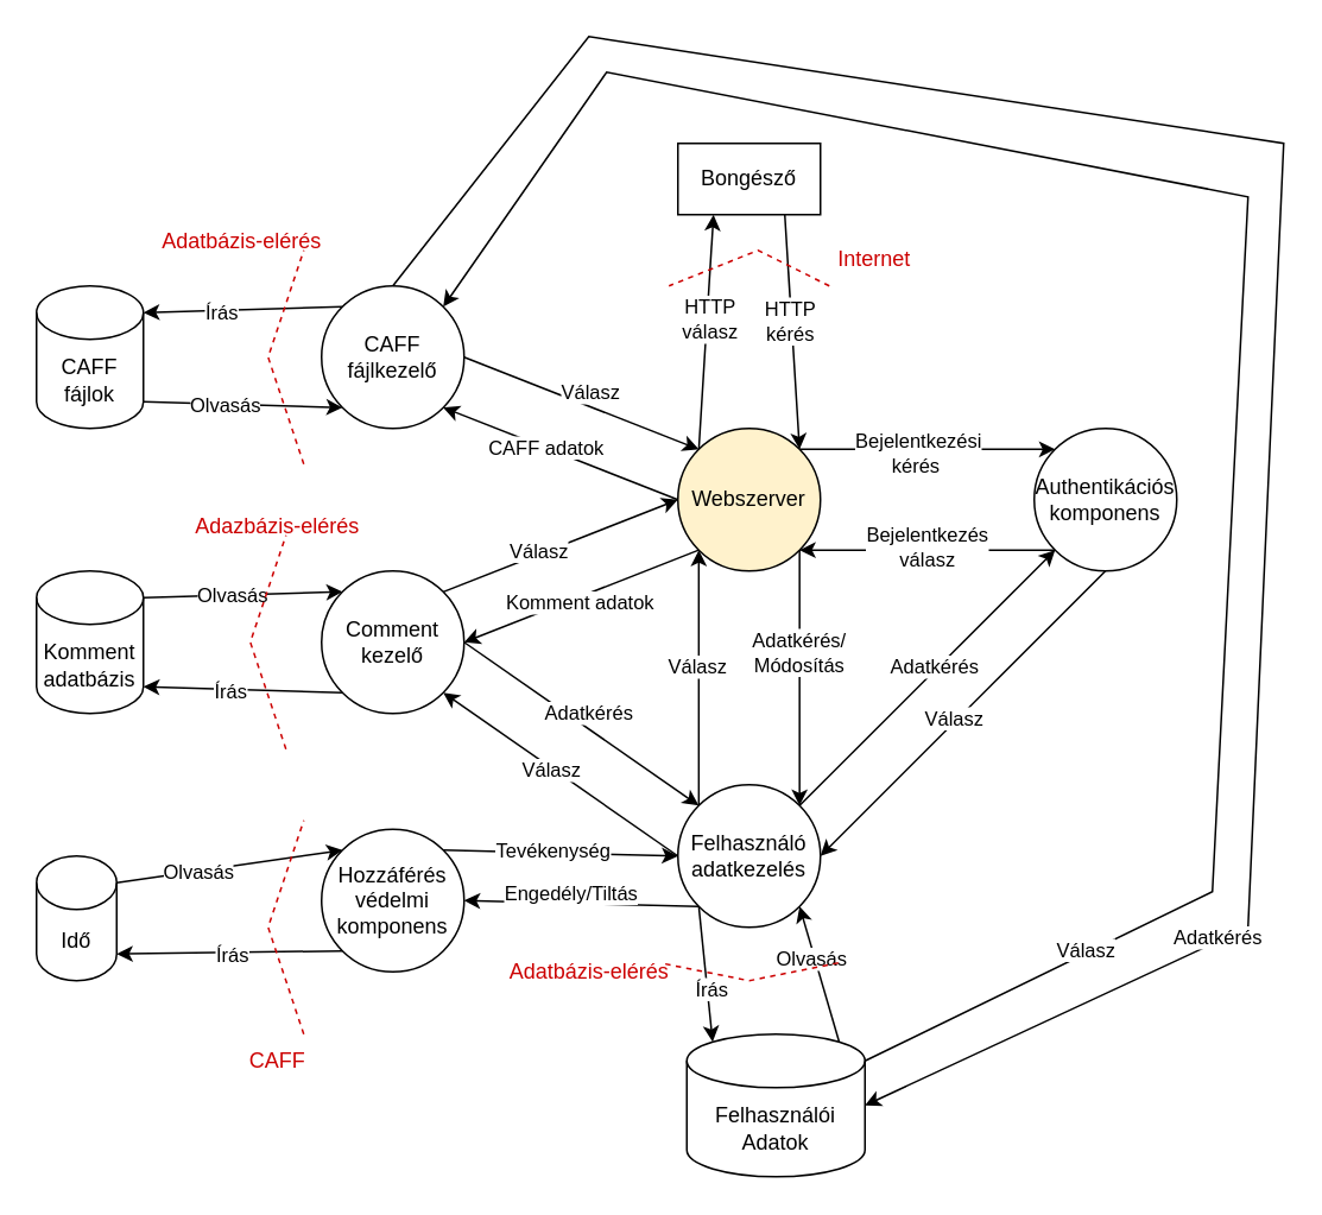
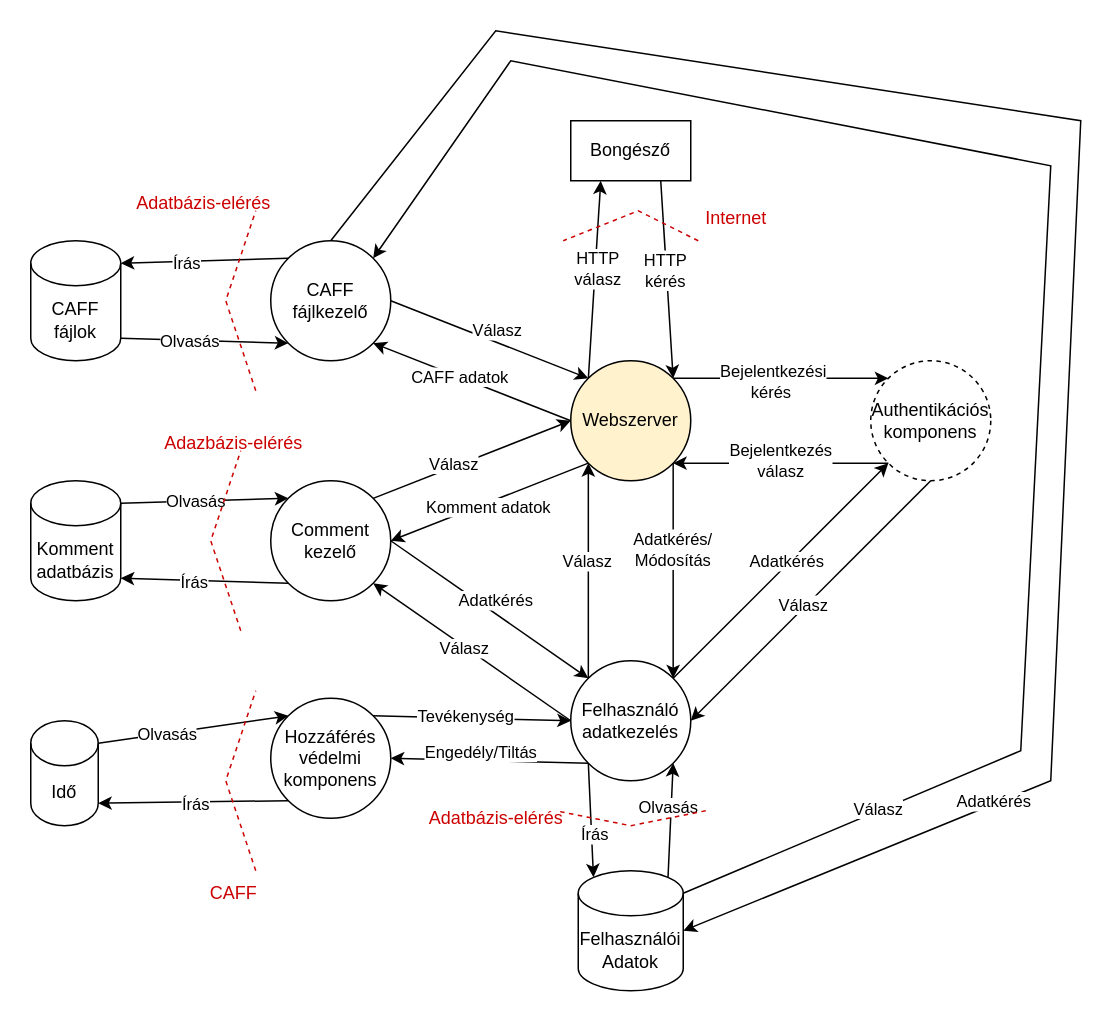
  <mxCell id="0" />
  <mxCell id="1" parent="0" />
  <mxCell id="2" value="Felhasználó adatkezelés" style="ellipse;whiteSpace=wrap;html=1;aspect=fixed;" parent="1" vertex="1"><mxGeometry x="380" y="440" width="80" height="80" as="geometry" /></mxCell>
  <mxCell id="3" value="Hozzáférés védelmi komponens" style="ellipse;whiteSpace=wrap;html=1;aspect=fixed;" parent="1" vertex="1"><mxGeometry x="180" y="465" width="80" height="80" as="geometry" /></mxCell>
  <mxCell id="4" value="Webszerver" style="ellipse;whiteSpace=wrap;html=1;aspect=fixed;fillColor=#fff2cc;" parent="1" vertex="1"><mxGeometry x="380" y="240" width="80" height="80" as="geometry" /></mxCell>
- <mxCell id="5" value="Authentikációs komponens" style="ellipse;whiteSpace=wrap;html=1;aspect=fixed;" parent="1" vertex="1"><mxGeometry x="580" y="240" width="80" height="80" as="geometry" /></mxCell>
+ <mxCell id="5" value="Authentikációs komponens" style="ellipse;whiteSpace=wrap;html=1;aspect=fixed;dashed=1;" parent="1" vertex="1"><mxGeometry x="580" y="240" width="80" height="80" as="geometry" /></mxCell>
  <mxCell id="6" value="CAFF fájlkezelő" style="ellipse;whiteSpace=wrap;html=1;aspect=fixed;" parent="1" vertex="1"><mxGeometry x="180" y="160" width="80" height="80" as="geometry" /></mxCell>
  <mxCell id="7" value="Comment&lt;br&gt;kezelő" style="ellipse;whiteSpace=wrap;html=1;aspect=fixed;" vertex="1" parent="1"><mxGeometry x="180" y="320" width="80" height="80" as="geometry" /></mxCell>
  <mxCell id="8" value="" style="endArrow=classic;html=1;rounded=0;exitX=1;exitY=0.5;exitDx=0;exitDy=0;entryX=0;entryY=0;entryDx=0;entryDy=0;" edge="1" parent="1" source="6" target="4"><mxGeometry width="50" height="50" relative="1" as="geometry"><mxPoint x="310" y="190" as="sourcePoint" /><mxPoint x="360" y="140" as="targetPoint" /></mxGeometry></mxCell>
  <mxCell id="9" value="Válasz" style="edgeLabel;html=1;align=center;verticalAlign=middle;resizable=0;points=[];" vertex="1" connectable="0" parent="8"><mxGeometry x="-0.26" y="-1" relative="1" as="geometry"><mxPoint x="22" as="offset" /></mxGeometry></mxCell>
  <mxCell id="10" value="" style="endArrow=classic;html=1;rounded=0;entryX=1;entryY=1;entryDx=0;entryDy=0;exitX=0;exitY=0.5;exitDx=0;exitDy=0;" edge="1" parent="1" source="4" target="6"><mxGeometry width="50" height="50" relative="1" as="geometry"><mxPoint x="290" y="340" as="sourcePoint" /><mxPoint x="340" y="290" as="targetPoint" /></mxGeometry></mxCell>
  <mxCell id="11" value="CAFF adatok" style="edgeLabel;html=1;align=center;verticalAlign=middle;resizable=0;points=[];" vertex="1" connectable="0" parent="10"><mxGeometry x="0.134" relative="1" as="geometry"><mxPoint as="offset" /></mxGeometry></mxCell>
  <mxCell id="12" value="" style="endArrow=classic;html=1;rounded=0;entryX=0;entryY=0.5;entryDx=0;entryDy=0;exitX=1;exitY=0;exitDx=0;exitDy=0;" edge="1" parent="1" source="7" target="4"><mxGeometry width="50" height="50" relative="1" as="geometry"><mxPoint x="310" y="360" as="sourcePoint" /><mxPoint x="360" y="310" as="targetPoint" /></mxGeometry></mxCell>
  <mxCell id="13" value="Válasz" style="edgeLabel;html=1;align=center;verticalAlign=middle;resizable=0;points=[];" vertex="1" connectable="0" parent="12"><mxGeometry x="-0.174" y="2" relative="1" as="geometry"><mxPoint as="offset" /></mxGeometry></mxCell>
  <mxCell id="14" value="" style="endArrow=classic;html=1;rounded=0;entryX=1;entryY=0.5;entryDx=0;entryDy=0;exitX=0;exitY=1;exitDx=0;exitDy=0;" edge="1" parent="1" source="4" target="7"><mxGeometry width="50" height="50" relative="1" as="geometry"><mxPoint x="280" y="380" as="sourcePoint" /><mxPoint x="330" y="330" as="targetPoint" /></mxGeometry></mxCell>
  <mxCell id="15" value="Komment adatok" style="edgeLabel;html=1;align=center;verticalAlign=middle;resizable=0;points=[];" vertex="1" connectable="0" parent="14"><mxGeometry x="0.116" relative="1" as="geometry"><mxPoint x="6" as="offset" /></mxGeometry></mxCell>
  <mxCell id="16" value="CAFF fájlok" style="shape=cylinder3;whiteSpace=wrap;html=1;boundedLbl=1;backgroundOutline=1;size=15;" vertex="1" parent="1"><mxGeometry x="20" y="160" width="60" height="80" as="geometry" /></mxCell>
  <mxCell id="17" value="Komment adatbázis" style="shape=cylinder3;whiteSpace=wrap;html=1;boundedLbl=1;backgroundOutline=1;size=15;" vertex="1" parent="1"><mxGeometry x="20" y="320" width="60" height="80" as="geometry" /></mxCell>
  <mxCell id="18" value="" style="endArrow=classic;html=1;rounded=0;exitX=0;exitY=0;exitDx=0;exitDy=0;entryX=1;entryY=0;entryDx=0;entryDy=15;entryPerimeter=0;" edge="1" parent="1" source="6" target="16"><mxGeometry width="50" height="50" relative="1" as="geometry"><mxPoint x="190" y="150" as="sourcePoint" /><mxPoint x="240" y="100" as="targetPoint" /></mxGeometry></mxCell>
  <mxCell id="19" value="Írás" style="edgeLabel;html=1;align=center;verticalAlign=middle;resizable=0;points=[];" vertex="1" connectable="0" parent="18"><mxGeometry x="0.216" y="1" relative="1" as="geometry"><mxPoint as="offset" /></mxGeometry></mxCell>
  <mxCell id="20" value="" style="endArrow=classic;html=1;rounded=0;entryX=0;entryY=1;entryDx=0;entryDy=0;exitX=1;exitY=1;exitDx=0;exitDy=-15;exitPerimeter=0;" edge="1" parent="1" source="16" target="6"><mxGeometry width="50" height="50" relative="1" as="geometry"><mxPoint x="90" y="270" as="sourcePoint" /><mxPoint x="140" y="220" as="targetPoint" /></mxGeometry></mxCell>
  <mxCell id="21" value="Olvasás" style="edgeLabel;html=1;align=center;verticalAlign=middle;resizable=0;points=[];" vertex="1" connectable="0" parent="20"><mxGeometry x="-0.175" relative="1" as="geometry"><mxPoint as="offset" /></mxGeometry></mxCell>
  <mxCell id="22" value="" style="endArrow=classic;html=1;rounded=0;entryX=0;entryY=0;entryDx=0;entryDy=0;exitX=1;exitY=0;exitDx=0;exitDy=15;exitPerimeter=0;" edge="1" parent="1" source="17" target="7"><mxGeometry width="50" height="50" relative="1" as="geometry"><mxPoint x="90" y="390" as="sourcePoint" /><mxPoint x="140" y="340" as="targetPoint" /></mxGeometry></mxCell>
  <mxCell id="23" value="Olvasás" style="edgeLabel;html=1;align=center;verticalAlign=middle;resizable=0;points=[];" vertex="1" connectable="0" parent="22"><mxGeometry x="-0.224" relative="1" as="geometry"><mxPoint x="7" as="offset" /></mxGeometry></mxCell>
  <mxCell id="24" value="" style="endArrow=classic;html=1;rounded=0;entryX=1;entryY=1;entryDx=0;entryDy=-15;entryPerimeter=0;exitX=0;exitY=1;exitDx=0;exitDy=0;" edge="1" parent="1" source="7" target="17"><mxGeometry width="50" height="50" relative="1" as="geometry"><mxPoint x="110" y="410" as="sourcePoint" /><mxPoint x="160" y="360" as="targetPoint" /></mxGeometry></mxCell>
  <mxCell id="25" value="Írás" style="edgeLabel;html=1;align=center;verticalAlign=middle;resizable=0;points=[];" vertex="1" connectable="0" parent="24"><mxGeometry x="0.133" y="1" relative="1" as="geometry"><mxPoint as="offset" /></mxGeometry></mxCell>
  <mxCell id="26" value="Bongésző" style="rounded=0;whiteSpace=wrap;html=1;" vertex="1" parent="1"><mxGeometry x="380" y="80" width="80" height="40" as="geometry" /></mxCell>
  <mxCell id="27" value="" style="endArrow=classic;html=1;rounded=0;entryX=0.25;entryY=1;entryDx=0;entryDy=0;exitX=0;exitY=0;exitDx=0;exitDy=0;" edge="1" parent="1" source="4" target="26"><mxGeometry width="50" height="50" relative="1" as="geometry"><mxPoint x="320" y="160" as="sourcePoint" /><mxPoint x="390" y="150" as="targetPoint" /></mxGeometry></mxCell>
  <mxCell id="28" value="HTTP&lt;br&gt;válasz" style="edgeLabel;html=1;align=center;verticalAlign=middle;resizable=0;points=[];" vertex="1" connectable="0" parent="27"><mxGeometry x="0.107" y="-1" relative="1" as="geometry"><mxPoint as="offset" /></mxGeometry></mxCell>
  <mxCell id="29" value="" style="endArrow=classic;html=1;rounded=0;exitX=0.75;exitY=1;exitDx=0;exitDy=0;entryX=1;entryY=0;entryDx=0;entryDy=0;" edge="1" parent="1" source="26" target="4"><mxGeometry width="50" height="50" relative="1" as="geometry"><mxPoint x="410" y="210" as="sourcePoint" /><mxPoint x="460" y="160" as="targetPoint" /></mxGeometry></mxCell>
  <mxCell id="30" value="HTTP&lt;br&gt;kérés" style="edgeLabel;html=1;align=center;verticalAlign=middle;resizable=0;points=[];" vertex="1" connectable="0" parent="29"><mxGeometry x="-0.3" relative="1" as="geometry"><mxPoint y="14" as="offset" /></mxGeometry></mxCell>
  <mxCell id="31" value="" style="endArrow=classic;html=1;rounded=0;entryX=0;entryY=0;entryDx=0;entryDy=0;exitX=1;exitY=0;exitDx=0;exitDy=0;" edge="1" parent="1" source="4" target="5"><mxGeometry width="50" height="50" relative="1" as="geometry"><mxPoint x="510" y="110" as="sourcePoint" /><mxPoint x="560" y="60" as="targetPoint" /></mxGeometry></mxCell>
  <mxCell id="32" value="Bejelentkezési&lt;br&gt;kérés&amp;nbsp;" style="edgeLabel;html=1;align=center;verticalAlign=middle;resizable=0;points=[];" vertex="1" connectable="0" parent="31"><mxGeometry x="-0.077" y="-2" relative="1" as="geometry"><mxPoint as="offset" /></mxGeometry></mxCell>
  <mxCell id="33" value="" style="endArrow=classic;html=1;rounded=0;entryX=1;entryY=1;entryDx=0;entryDy=0;exitX=0;exitY=1;exitDx=0;exitDy=0;" edge="1" parent="1" source="5" target="4"><mxGeometry width="50" height="50" relative="1" as="geometry"><mxPoint x="480" y="190" as="sourcePoint" /><mxPoint x="530" y="140" as="targetPoint" /></mxGeometry></mxCell>
  <mxCell id="34" value="Bejelentkezés&lt;br&gt;válasz" style="edgeLabel;html=1;align=center;verticalAlign=middle;resizable=0;points=[];" vertex="1" connectable="0" parent="33"><mxGeometry x="0.153" y="-2" relative="1" as="geometry"><mxPoint x="11" as="offset" /></mxGeometry></mxCell>
  <mxCell id="35" value="" style="endArrow=classic;html=1;rounded=0;entryX=0;entryY=0;entryDx=0;entryDy=0;exitX=1;exitY=0.5;exitDx=0;exitDy=0;" edge="1" parent="1" source="7" target="2"><mxGeometry width="50" height="50" relative="1" as="geometry"><mxPoint x="320" y="440" as="sourcePoint" /><mxPoint x="370" y="390" as="targetPoint" /></mxGeometry></mxCell>
  <mxCell id="36" value="Adatkérés" style="edgeLabel;html=1;align=center;verticalAlign=middle;resizable=0;points=[];" vertex="1" connectable="0" parent="35"><mxGeometry x="-0.114" y="1" relative="1" as="geometry"><mxPoint x="11" as="offset" /></mxGeometry></mxCell>
  <mxCell id="37" value="" style="endArrow=classic;html=1;rounded=0;entryX=1;entryY=1;entryDx=0;entryDy=0;exitX=0;exitY=0.5;exitDx=0;exitDy=0;" edge="1" parent="1" source="2" target="7"><mxGeometry width="50" height="50" relative="1" as="geometry"><mxPoint x="290" y="520" as="sourcePoint" /><mxPoint x="340" y="470" as="targetPoint" /></mxGeometry></mxCell>
  <mxCell id="38" value="Válasz" style="edgeLabel;html=1;align=center;verticalAlign=middle;resizable=0;points=[];" vertex="1" connectable="0" parent="37"><mxGeometry x="0.081" y="1" relative="1" as="geometry"><mxPoint as="offset" /></mxGeometry></mxCell>
  <mxCell id="39" value="" style="endArrow=classic;html=1;rounded=0;entryX=0;entryY=1;entryDx=0;entryDy=0;exitX=0;exitY=0;exitDx=0;exitDy=0;" edge="1" parent="1" source="2" target="4"><mxGeometry width="50" height="50" relative="1" as="geometry"><mxPoint x="470" y="440" as="sourcePoint" /><mxPoint x="520" y="390" as="targetPoint" /></mxGeometry></mxCell>
  <mxCell id="40" value="Válasz" style="edgeLabel;html=1;align=center;verticalAlign=middle;resizable=0;points=[];" vertex="1" connectable="0" parent="39"><mxGeometry x="0.094" y="1" relative="1" as="geometry"><mxPoint as="offset" /></mxGeometry></mxCell>
  <mxCell id="41" value="" style="endArrow=classic;html=1;rounded=0;entryX=1;entryY=0;entryDx=0;entryDy=0;exitX=1;exitY=1;exitDx=0;exitDy=0;" edge="1" parent="1" source="4" target="2"><mxGeometry width="50" height="50" relative="1" as="geometry"><mxPoint x="360" y="400" as="sourcePoint" /><mxPoint x="410" y="350" as="targetPoint" /></mxGeometry></mxCell>
  <mxCell id="42" value="Adatkérés/&lt;br&gt;Módosítás" style="edgeLabel;html=1;align=center;verticalAlign=middle;resizable=0;points=[];" vertex="1" connectable="0" parent="41"><mxGeometry x="-0.202" y="-1" relative="1" as="geometry"><mxPoint as="offset" /></mxGeometry></mxCell>
  <mxCell id="43" value="" style="endArrow=classic;html=1;rounded=0;entryX=0;entryY=1;entryDx=0;entryDy=0;exitX=1;exitY=0;exitDx=0;exitDy=0;" edge="1" parent="1" source="2" target="5"><mxGeometry width="50" height="50" relative="1" as="geometry"><mxPoint x="530" y="420" as="sourcePoint" /><mxPoint x="580" y="370" as="targetPoint" /></mxGeometry></mxCell>
  <mxCell id="44" value="Adatkérés" style="edgeLabel;html=1;align=center;verticalAlign=middle;resizable=0;points=[];" vertex="1" connectable="0" parent="43"><mxGeometry x="0.062" y="2" relative="1" as="geometry"><mxPoint as="offset" /></mxGeometry></mxCell>
  <mxCell id="45" value="" style="endArrow=classic;html=1;rounded=0;exitX=0.5;exitY=1;exitDx=0;exitDy=0;entryX=1;entryY=0.5;entryDx=0;entryDy=0;" edge="1" parent="1" source="5" target="2"><mxGeometry width="50" height="50" relative="1" as="geometry"><mxPoint x="610" y="460" as="sourcePoint" /><mxPoint x="660" y="410" as="targetPoint" /></mxGeometry></mxCell>
  <mxCell id="46" value="Válasz" style="edgeLabel;html=1;align=center;verticalAlign=middle;resizable=0;points=[];" vertex="1" connectable="0" parent="45"><mxGeometry x="0.055" y="-2" relative="1" as="geometry"><mxPoint as="offset" /></mxGeometry></mxCell>
- <mxCell id="47" value="Felhasználói&lt;br&gt;Adatok" style="shape=cylinder3;whiteSpace=wrap;html=1;boundedLbl=1;backgroundOutline=1;size=15;" vertex="1" parent="1"><mxGeometry x="385" y="580" width="100" height="80" as="geometry" /></mxCell>
+ <mxCell id="47" value="Felhasználói&lt;br&gt;Adatok" style="shape=cylinder3;whiteSpace=wrap;html=1;boundedLbl=1;backgroundOutline=1;size=15;" vertex="1" parent="1"><mxGeometry x="385" y="580" width="70" height="80" as="geometry" /></mxCell>
  <mxCell id="48" value="" style="endArrow=classic;html=1;rounded=0;entryX=0.145;entryY=0;entryDx=0;entryDy=4.35;entryPerimeter=0;exitX=0;exitY=1;exitDx=0;exitDy=0;" edge="1" parent="1" source="2" target="47"><mxGeometry width="50" height="50" relative="1" as="geometry"><mxPoint x="240" y="670" as="sourcePoint" /><mxPoint x="290" y="620" as="targetPoint" /></mxGeometry></mxCell>
  <mxCell id="49" value="Írás" style="edgeLabel;html=1;align=center;verticalAlign=middle;resizable=0;points=[];" vertex="1" connectable="0" parent="48"><mxGeometry x="0.224" y="2" relative="1" as="geometry"><mxPoint as="offset" /></mxGeometry></mxCell>
  <mxCell id="50" value="" style="endArrow=classic;html=1;rounded=0;entryX=1;entryY=1;entryDx=0;entryDy=0;exitX=0.855;exitY=0;exitDx=0;exitDy=4.35;exitPerimeter=0;" edge="1" parent="1" source="47" target="2"><mxGeometry width="50" height="50" relative="1" as="geometry"><mxPoint x="510" y="580" as="sourcePoint" /><mxPoint x="560" y="530" as="targetPoint" /></mxGeometry></mxCell>
  <mxCell id="51" value="Olvasás" style="edgeLabel;html=1;align=center;verticalAlign=middle;resizable=0;points=[];" vertex="1" connectable="0" parent="50"><mxGeometry x="0.24" y="2" relative="1" as="geometry"><mxPoint as="offset" /></mxGeometry></mxCell>
  <mxCell id="52" value="" style="endArrow=classic;html=1;rounded=0;exitX=1;exitY=0;exitDx=0;exitDy=15;exitPerimeter=0;entryX=1;entryY=0;entryDx=0;entryDy=0;" edge="1" parent="1" source="47" target="6"><mxGeometry width="50" height="50" relative="1" as="geometry"><mxPoint x="160" y="670" as="sourcePoint" /><mxPoint x="210" y="620" as="targetPoint" /><Array as="points"><mxPoint x="680" y="500" /><mxPoint x="700" y="110" /><mxPoint x="340" y="40" /></Array></mxGeometry></mxCell>
  <mxCell id="53" value="Válasz" style="edgeLabel;html=1;align=center;verticalAlign=middle;resizable=0;points=[];" vertex="1" connectable="0" parent="52"><mxGeometry x="-0.757" y="2" relative="1" as="geometry"><mxPoint as="offset" /></mxGeometry></mxCell>
  <mxCell id="54" value="" style="endArrow=classic;html=1;rounded=0;entryX=1;entryY=0.5;entryDx=0;entryDy=0;entryPerimeter=0;exitX=0.5;exitY=0;exitDx=0;exitDy=0;" edge="1" parent="1" source="6" target="47"><mxGeometry width="50" height="50" relative="1" as="geometry"><mxPoint x="160" y="640" as="sourcePoint" /><mxPoint x="210" y="590" as="targetPoint" /><Array as="points"><mxPoint x="330" y="20" /><mxPoint x="720" y="80" /><mxPoint x="700" y="520" /></Array></mxGeometry></mxCell>
  <mxCell id="55" value="Adatkérés" style="edgeLabel;html=1;align=center;verticalAlign=middle;resizable=0;points=[];" vertex="1" connectable="0" parent="54"><mxGeometry x="0.65" y="-2" relative="1" as="geometry"><mxPoint as="offset" /></mxGeometry></mxCell>
  <mxCell id="56" value="" style="endArrow=classic;html=1;rounded=0;entryX=0;entryY=0.5;entryDx=0;entryDy=0;exitX=1;exitY=0;exitDx=0;exitDy=0;" edge="1" parent="1" source="3" target="2"><mxGeometry width="50" height="50" relative="1" as="geometry"><mxPoint x="110" y="510" as="sourcePoint" /><mxPoint x="160" y="460" as="targetPoint" /></mxGeometry></mxCell>
  <mxCell id="57" value="Tevékenység" style="edgeLabel;html=1;align=center;verticalAlign=middle;resizable=0;points=[];" vertex="1" connectable="0" parent="56"><mxGeometry x="-0.416" y="1" relative="1" as="geometry"><mxPoint x="23" as="offset" /></mxGeometry></mxCell>
  <mxCell id="58" value="" style="endArrow=classic;html=1;rounded=0;entryX=1;entryY=0.5;entryDx=0;entryDy=0;exitX=0;exitY=1;exitDx=0;exitDy=0;" edge="1" parent="1" source="2" target="3"><mxGeometry width="50" height="50" relative="1" as="geometry"><mxPoint x="130" y="580" as="sourcePoint" /><mxPoint x="180" y="530" as="targetPoint" /></mxGeometry></mxCell>
  <mxCell id="59" value="Engedély/Tiltás" style="edgeLabel;html=1;align=center;verticalAlign=middle;resizable=0;points=[];" vertex="1" connectable="0" parent="58"><mxGeometry x="0.362" y="-2" relative="1" as="geometry"><mxPoint x="18" y="-4" as="offset" /></mxGeometry></mxCell>
  <mxCell id="60" value="Idő" style="shape=cylinder3;whiteSpace=wrap;html=1;boundedLbl=1;backgroundOutline=1;size=15;" vertex="1" parent="1"><mxGeometry x="20" y="480" width="45" height="70" as="geometry" /></mxCell>
  <mxCell id="61" value="" style="endArrow=classic;html=1;rounded=0;entryX=0;entryY=0;entryDx=0;entryDy=0;exitX=1;exitY=0;exitDx=0;exitDy=15;exitPerimeter=0;" edge="1" parent="1" source="60" target="3"><mxGeometry width="50" height="50" relative="1" as="geometry"><mxPoint x="160" y="500" as="sourcePoint" /><mxPoint x="210" y="450" as="targetPoint" /></mxGeometry></mxCell>
  <mxCell id="62" value="Olvasás" style="edgeLabel;html=1;align=center;verticalAlign=middle;resizable=0;points=[];" vertex="1" connectable="0" parent="61"><mxGeometry x="-0.275" relative="1" as="geometry"><mxPoint as="offset" /></mxGeometry></mxCell>
  <mxCell id="63" value="" style="endArrow=classic;html=1;rounded=0;entryX=1;entryY=1;entryDx=0;entryDy=-15;entryPerimeter=0;exitX=0;exitY=1;exitDx=0;exitDy=0;" edge="1" parent="1" source="3" target="60"><mxGeometry width="50" height="50" relative="1" as="geometry"><mxPoint x="180" y="640" as="sourcePoint" /><mxPoint x="230" y="590" as="targetPoint" /></mxGeometry></mxCell>
  <mxCell id="64" value="Írás" style="edgeLabel;html=1;align=center;verticalAlign=middle;resizable=0;points=[];" vertex="1" connectable="0" parent="63"><mxGeometry x="0.275" y="1" relative="1" as="geometry"><mxPoint x="19" as="offset" /></mxGeometry></mxCell>
  <mxCell id="65" value="" style="endArrow=none;dashed=1;html=1;rounded=0;strokeColor=#CC0000;" edge="1" parent="1"><mxGeometry width="50" height="50" relative="1" as="geometry"><mxPoint x="160" y="420" as="sourcePoint" /><mxPoint x="160" y="300" as="targetPoint" /><Array as="points"><mxPoint x="140" y="360" /></Array></mxGeometry></mxCell>
  <mxCell id="66" value="" style="endArrow=none;dashed=1;html=1;rounded=0;strokeColor=#CC0000;" edge="1" parent="1"><mxGeometry width="50" height="50" relative="1" as="geometry"><mxPoint x="170" y="580" as="sourcePoint" /><mxPoint x="170" y="460" as="targetPoint" /><Array as="points"><mxPoint x="150" y="520" /></Array></mxGeometry></mxCell>
  <mxCell id="67" value="" style="endArrow=none;dashed=1;html=1;rounded=0;strokeColor=#CC0000;" edge="1" parent="1"><mxGeometry width="50" height="50" relative="1" as="geometry"><mxPoint x="170" y="260" as="sourcePoint" /><mxPoint x="170" y="140" as="targetPoint" /><Array as="points"><mxPoint x="150" y="200" /></Array></mxGeometry></mxCell>
  <mxCell id="68" value="" style="endArrow=none;dashed=1;html=1;rounded=0;strokeColor=#CC0000;" edge="1" parent="1"><mxGeometry width="50" height="50" relative="1" as="geometry"><mxPoint x="470" y="540" as="sourcePoint" /><mxPoint x="370" y="540" as="targetPoint" /><Array as="points"><mxPoint x="420" y="550" /></Array></mxGeometry></mxCell>
  <mxCell id="69" value="" style="endArrow=none;dashed=1;html=1;rounded=0;strokeColor=#CC0000;" edge="1" parent="1"><mxGeometry width="50" height="50" relative="1" as="geometry"><mxPoint x="465" y="160" as="sourcePoint" /><mxPoint x="375" y="160" as="targetPoint" /><Array as="points"><mxPoint x="425" y="140" /></Array></mxGeometry></mxCell>
  <mxCell id="70" value="CAFF" style="text;html=1;align=center;verticalAlign=middle;resizable=0;points=[];autosize=1;strokeColor=none;fillColor=none;fontColor=#CC0000;" vertex="1" parent="1"><mxGeometry x="130" y="580" width="50" height="30" as="geometry" /></mxCell>
  <mxCell id="71" value="Adazbázis-elérés" style="text;html=1;align=center;verticalAlign=middle;resizable=0;points=[];autosize=1;strokeColor=none;fillColor=none;fontColor=#CC0000;" vertex="1" parent="1"><mxGeometry x="95" y="280" width="120" height="30" as="geometry" /></mxCell>
  <mxCell id="72" value="Adatbázis-elérés" style="text;html=1;align=center;verticalAlign=middle;resizable=0;points=[];autosize=1;strokeColor=none;fillColor=none;fontColor=#CC0000;" vertex="1" parent="1"><mxGeometry x="80" y="120" width="110" height="30" as="geometry" /></mxCell>
  <mxCell id="73" value="Adatbázis-elérés" style="text;html=1;align=center;verticalAlign=middle;resizable=0;points=[];autosize=1;strokeColor=none;fillColor=none;fontColor=#CC0000;" vertex="1" parent="1"><mxGeometry x="275" y="530" width="110" height="30" as="geometry" /></mxCell>
  <mxCell id="74" value="Internet" style="text;html=1;align=center;verticalAlign=middle;resizable=0;points=[];autosize=1;strokeColor=none;fillColor=none;fontColor=#CC0000;" vertex="1" parent="1"><mxGeometry x="460" y="130" width="60" height="30" as="geometry" /></mxCell>
